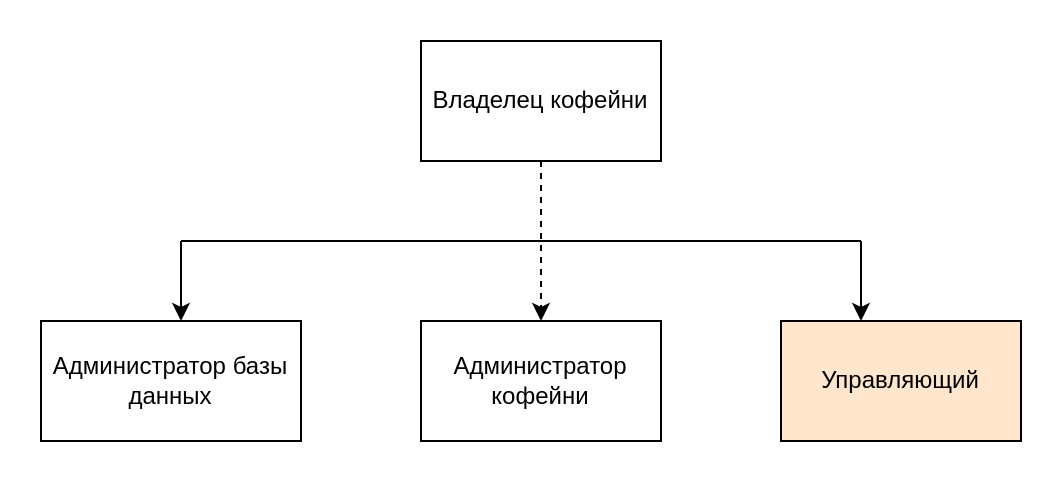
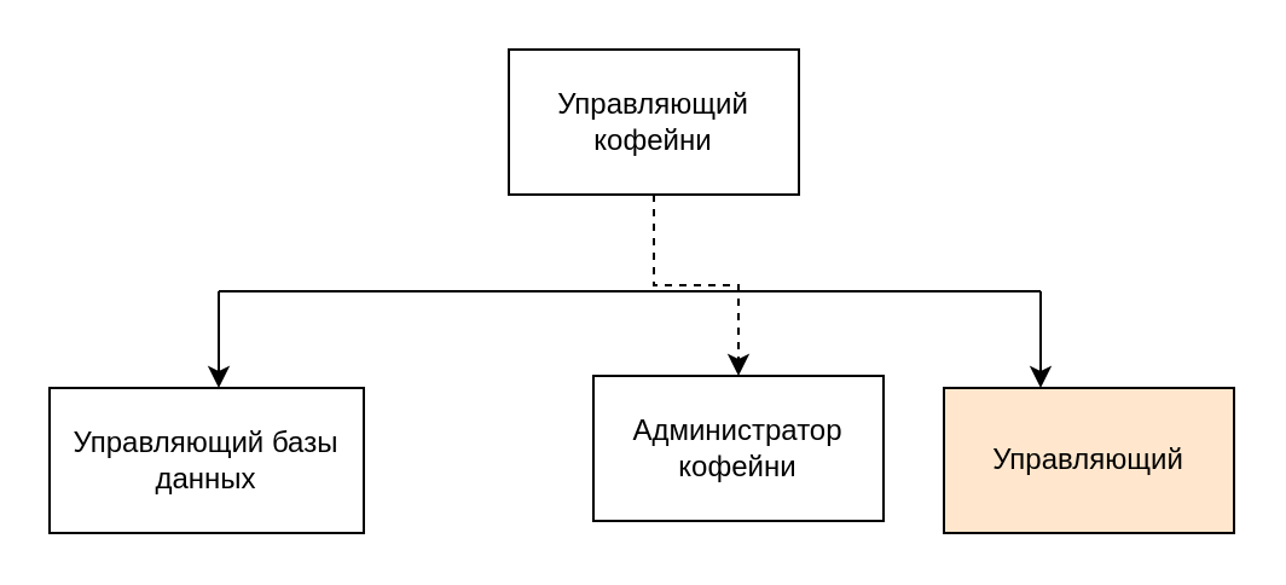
  <mxCell id="0" />
  <mxCell id="1" parent="0" />
  <mxCell id="2" value="" style="edgeStyle=orthogonalEdgeStyle;rounded=0;orthogonalLoop=1;jettySize=auto;html=1;dashed=1;" parent="1" source="3" target="4" edge="1"><mxGeometry relative="1" as="geometry" /></mxCell>
- <mxCell id="3" value="Владелец кофейни" style="rounded=0;whiteSpace=wrap;html=1;" parent="1" vertex="1"><mxGeometry x="210" y="20" width="120" height="60" as="geometry" /></mxCell>
- <mxCell id="4" value="Администратор кофейни" style="whiteSpace=wrap;html=1;rounded=0;" parent="1" vertex="1"><mxGeometry x="210" y="160" width="120" height="60" as="geometry" /></mxCell>
+ <mxCell id="3" value="Управляющий кофейни" style="rounded=0;whiteSpace=wrap;html=1;" parent="1" vertex="1"><mxGeometry x="210" y="20" width="120" height="60" as="geometry" /></mxCell>
+ <mxCell id="4" value="Администратор кофейни" style="whiteSpace=wrap;html=1;rounded=0;" parent="1" vertex="1"><mxGeometry x="245" y="155" width="120" height="60" as="geometry" /></mxCell>
  <mxCell id="5" value="Управляющий" style="whiteSpace=wrap;html=1;rounded=0;fillColor=#ffe6cc;" parent="1" vertex="1"><mxGeometry x="390" y="160" width="120" height="60" as="geometry" /></mxCell>
- <mxCell id="6" value="Администратор базы данных" style="whiteSpace=wrap;html=1;rounded=0;" parent="1" vertex="1"><mxGeometry x="20" y="160" width="130" height="60" as="geometry" /></mxCell>
+ <mxCell id="6" value="Управляющий базы данных" style="whiteSpace=wrap;html=1;rounded=0;" parent="1" vertex="1"><mxGeometry x="20" y="160" width="130" height="60" as="geometry" /></mxCell>
  <mxCell id="7" value="" style="endArrow=none;html=1;rounded=0;" parent="1" edge="1"><mxGeometry width="50" height="50" relative="1" as="geometry"><mxPoint x="90" y="120" as="sourcePoint" /><mxPoint x="430" y="120" as="targetPoint" /></mxGeometry></mxCell>
  <mxCell id="8" value="" style="endArrow=classic;html=1;rounded=0;" parent="1" edge="1"><mxGeometry width="50" height="50" relative="1" as="geometry"><mxPoint x="90" y="120" as="sourcePoint" /><mxPoint x="90" y="160" as="targetPoint" /><Array as="points" /></mxGeometry></mxCell>
  <mxCell id="9" value="" style="endArrow=classic;html=1;rounded=0;" parent="1" edge="1"><mxGeometry width="50" height="50" relative="1" as="geometry"><mxPoint x="430" y="120" as="sourcePoint" /><mxPoint x="430" y="160" as="targetPoint" /><Array as="points" /></mxGeometry></mxCell>
